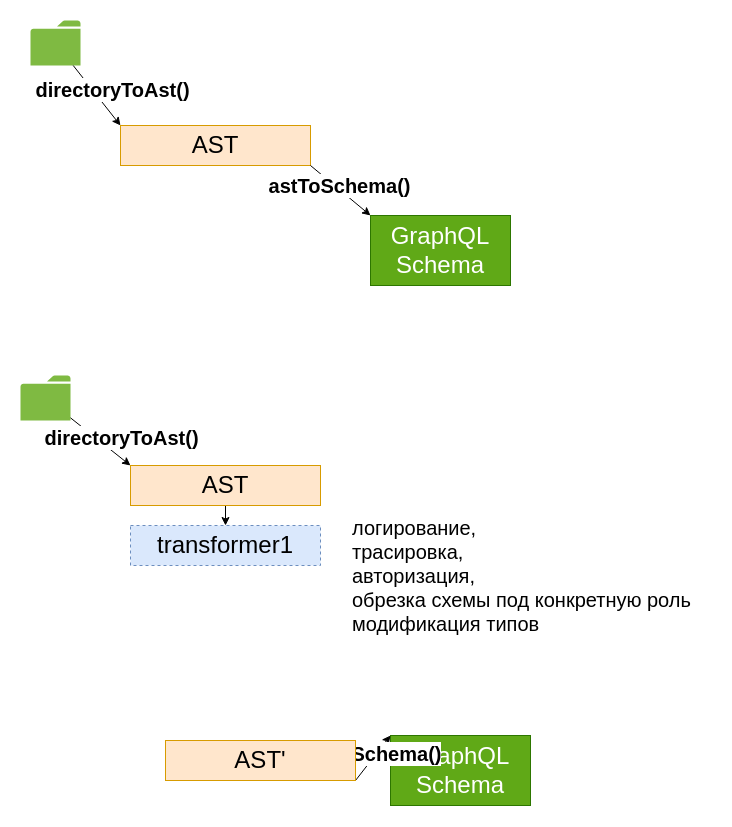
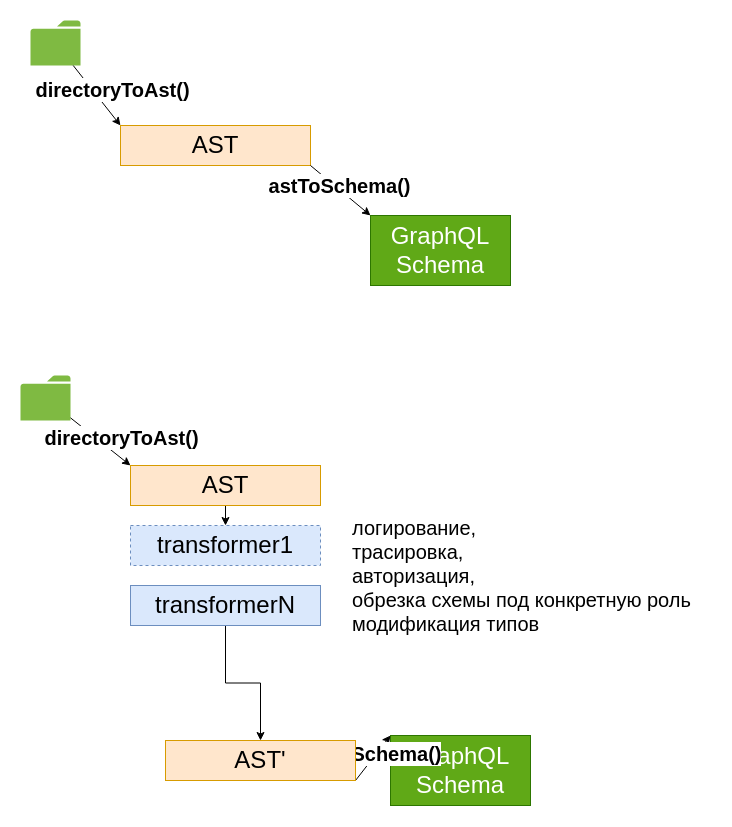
  <mxCell id="0" />
  <mxCell id="1" parent="0" />
  <mxCell id="2" value="" style="pointerEvents=1;shadow=0;dashed=0;html=1;strokeColor=none;labelPosition=center;verticalLabelPosition=bottom;verticalAlign=top;outlineConnect=0;align=center;shape=mxgraph.office.concepts.folder;fillColor=#7FBA42;" vertex="1" parent="1"><mxGeometry x="30" y="20" width="50" height="45" as="geometry" /></mxCell>
  <mxCell id="3" value="AST" style="rounded=0;whiteSpace=wrap;html=1;fillColor=#ffe6cc;strokeColor=#d79b00;fontSize=24;" vertex="1" parent="1"><mxGeometry x="120" y="125" width="190" height="40" as="geometry" /></mxCell>
  <mxCell id="4" value="GraphQL&lt;br&gt;Schema" style="rounded=0;whiteSpace=wrap;html=1;fillColor=#60a917;strokeColor=#2D7600;fontSize=24;fontColor=#ffffff;" vertex="1" parent="1"><mxGeometry x="370" y="215" width="140" height="70" as="geometry" /></mxCell>
  <mxCell id="5" value="" style="endArrow=classic;html=1;fontSize=24;entryX=0;entryY=0;entryDx=0;entryDy=0;" edge="1" parent="1" source="2" target="3"><mxGeometry width="50" height="50" relative="1" as="geometry"><mxPoint x="110" y="157.5" as="sourcePoint" /><mxPoint x="180.711" y="107.5" as="targetPoint" /></mxGeometry></mxCell>
  <mxCell id="6" value="directoryToAst()" style="edgeLabel;html=1;align=center;verticalAlign=middle;resizable=0;points=[];fontSize=20;fontStyle=1" vertex="1" connectable="0" parent="5"><mxGeometry x="-0.003" y="2" relative="1" as="geometry"><mxPoint x="13.37" y="-5.33" as="offset" /></mxGeometry></mxCell>
  <mxCell id="7" value="" style="endArrow=classic;html=1;fontSize=24;exitX=1;exitY=1;exitDx=0;exitDy=0;entryX=0;entryY=0;entryDx=0;entryDy=0;" edge="1" parent="1" source="3" target="4"><mxGeometry width="50" height="50" relative="1" as="geometry"><mxPoint x="310" y="109.5" as="sourcePoint" /><mxPoint x="390" y="110" as="targetPoint" /></mxGeometry></mxCell>
  <mxCell id="8" value="astToSchema()" style="edgeLabel;html=1;align=center;verticalAlign=middle;resizable=0;points=[];fontSize=20;fontStyle=1" vertex="1" connectable="0" parent="7"><mxGeometry x="0.046" y="1" relative="1" as="geometry"><mxPoint x="-3.25" y="-5.59" as="offset" /></mxGeometry></mxCell>
  <mxCell id="9" value="" style="pointerEvents=1;shadow=0;dashed=0;html=1;strokeColor=none;labelPosition=center;verticalLabelPosition=bottom;verticalAlign=top;outlineConnect=0;align=center;shape=mxgraph.office.concepts.folder;fillColor=#7FBA42;" vertex="1" parent="1"><mxGeometry x="20" y="375" width="50" height="45" as="geometry" /></mxCell>
  <mxCell id="10" style="edgeStyle=orthogonalEdgeStyle;rounded=0;orthogonalLoop=1;jettySize=auto;html=1;exitX=0.5;exitY=1;exitDx=0;exitDy=0;entryX=0.5;entryY=0;entryDx=0;entryDy=0;fontSize=20;" edge="1" parent="1" source="11" target="17"><mxGeometry relative="1" as="geometry" /></mxCell>
  <mxCell id="11" value="AST" style="rounded=0;whiteSpace=wrap;html=1;fillColor=#ffe6cc;strokeColor=#d79b00;fontSize=24;" vertex="1" parent="1"><mxGeometry x="130" y="465" width="190" height="40" as="geometry" /></mxCell>
  <mxCell id="12" value="GraphQL&lt;br&gt;Schema" style="rounded=0;whiteSpace=wrap;html=1;fillColor=#60a917;strokeColor=#2D7600;fontSize=24;fontColor=#ffffff;" vertex="1" parent="1"><mxGeometry x="390" y="735" width="140" height="70" as="geometry" /></mxCell>
  <mxCell id="13" value="" style="endArrow=classic;html=1;fontSize=24;entryX=0;entryY=0;entryDx=0;entryDy=0;" edge="1" parent="1" source="9" target="11"><mxGeometry width="50" height="50" relative="1" as="geometry"><mxPoint x="120" y="522.5" as="sourcePoint" /><mxPoint x="190.711" y="472.5" as="targetPoint" /></mxGeometry></mxCell>
  <mxCell id="14" value="directoryToAst()" style="edgeLabel;html=1;align=center;verticalAlign=middle;resizable=0;points=[];fontSize=20;fontStyle=1" vertex="1" connectable="0" parent="13"><mxGeometry x="-0.003" y="2" relative="1" as="geometry"><mxPoint x="19.27" y="-3.2" as="offset" /></mxGeometry></mxCell>
  <mxCell id="15" value="" style="endArrow=classic;html=1;fontSize=24;entryX=0;entryY=0;entryDx=0;entryDy=0;exitX=1;exitY=1;exitDx=0;exitDy=0;" edge="1" parent="1" source="20" target="12"><mxGeometry width="50" height="50" relative="1" as="geometry"><mxPoint x="340" y="745" as="sourcePoint" /><mxPoint x="400" y="475" as="targetPoint" /></mxGeometry></mxCell>
  <mxCell id="16" value="astToSchema()" style="edgeLabel;html=1;align=center;verticalAlign=middle;resizable=0;points=[];fontSize=20;fontStyle=1" vertex="1" connectable="0" parent="15"><mxGeometry x="0.046" y="1" relative="1" as="geometry"><mxPoint x="-3.25" y="-2.71" as="offset" /></mxGeometry></mxCell>
  <mxCell id="17" value="transformer1" style="rounded=0;whiteSpace=wrap;html=1;fillColor=#dae8fc;strokeColor=#6c8ebf;fontSize=24;dashed=1;" vertex="1" parent="1"><mxGeometry x="130" y="525" width="190" height="40" as="geometry" /></mxCell>
+ <mxCell id="18" style="edgeStyle=orthogonalEdgeStyle;rounded=0;orthogonalLoop=1;jettySize=auto;html=1;exitX=0.5;exitY=1;exitDx=0;exitDy=0;entryX=0.5;entryY=0;entryDx=0;entryDy=0;fontSize=20;" edge="1" parent="1" source="19" target="20"><mxGeometry relative="1" as="geometry" /></mxCell>
+ <mxCell id="19" value="transformerN" style="rounded=0;whiteSpace=wrap;html=1;fillColor=#dae8fc;strokeColor=#6c8ebf;fontSize=24;" vertex="1" parent="1"><mxGeometry x="130" y="585" width="190" height="40" as="geometry" /></mxCell>
  <mxCell id="20" value="AST'" style="rounded=0;whiteSpace=wrap;html=1;fillColor=#ffe6cc;strokeColor=#d79b00;fontSize=24;" vertex="1" parent="1"><mxGeometry x="165" y="740" width="190" height="40" as="geometry" /></mxCell>
  <mxCell id="21" value="логирование,&lt;br&gt;трасировка,&lt;br&gt;авторизация,&lt;br&gt;обрезка схемы под конкретную роль&lt;br&gt;модификация типов" style="text;html=1;align=left;verticalAlign=middle;resizable=0;points=[];autosize=1;fontSize=20;" vertex="1" parent="1"><mxGeometry x="350" y="515" width="360" height="120" as="geometry" /></mxCell>
